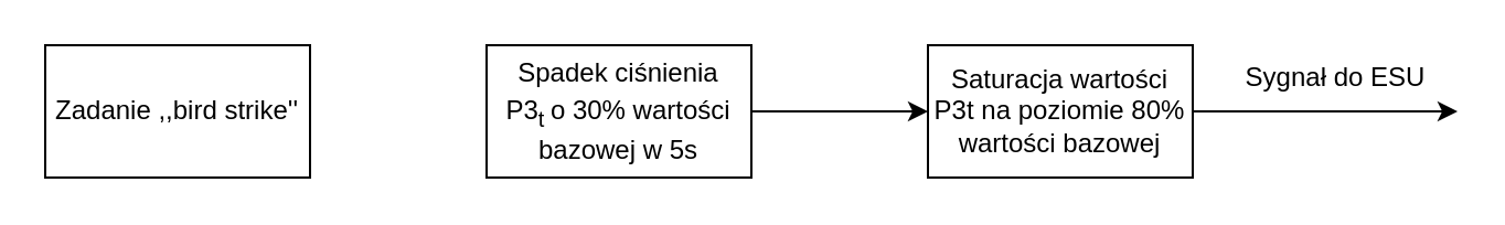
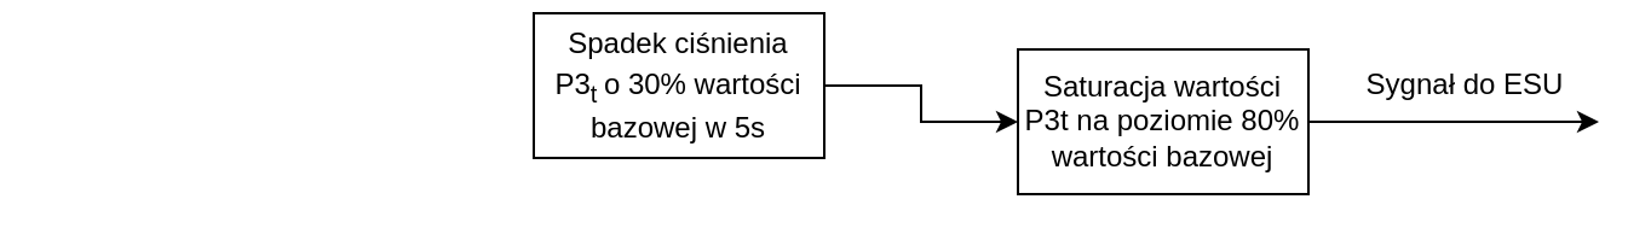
  <mxCell id="0" />
  <mxCell id="1" parent="0" />
- <mxCell id="2" value="Zadanie ,,bird strike''" style="rounded=0;whiteSpace=wrap;html=1;" vertex="1" parent="1"><mxGeometry x="20" y="20" width="120" height="60" as="geometry" /></mxCell>
  <mxCell id="3" value="" style="edgeStyle=orthogonalEdgeStyle;rounded=0;orthogonalLoop=1;jettySize=auto;html=1;" edge="1" parent="1" source="4" target="7"><mxGeometry relative="1" as="geometry" /></mxCell>
- <mxCell id="4" value="&lt;font style=&quot;font-size: 12px;&quot;&gt;Spadek ciśnienia P3&lt;sub style=&quot;&quot;&gt;t&lt;/sub&gt;&lt;sup style=&quot;&quot;&gt;&amp;nbsp;&lt;/sup&gt;o 30% wartości bazowej w 5s&lt;/font&gt;" style="rounded=0;whiteSpace=wrap;html=1;" vertex="1" parent="1"><mxGeometry x="220" y="20" width="120" height="60" as="geometry" /></mxCell>
+ <mxCell id="4" value="&lt;font style=&quot;font-size: 12px;&quot;&gt;Spadek ciśnienia P3&lt;sub style=&quot;&quot;&gt;t&lt;/sub&gt;&lt;sup style=&quot;&quot;&gt;&amp;nbsp;&lt;/sup&gt;o 30% wartości bazowej w 5s&lt;/font&gt;" style="rounded=0;whiteSpace=wrap;html=1;" vertex="1" parent="1"><mxGeometry x="220" y="5" width="120" height="60" as="geometry" /></mxCell>
  <mxCell id="5" value="Sygnał do ESU" style="text;html=1;strokeColor=none;fillColor=none;align=center;verticalAlign=middle;whiteSpace=wrap;rounded=0;fontSize=12;" vertex="1" parent="1"><mxGeometry x="560" y="20" width="90" height="30" as="geometry" /></mxCell>
  <mxCell id="6" style="edgeStyle=orthogonalEdgeStyle;rounded=0;orthogonalLoop=1;jettySize=auto;html=1;" edge="1" parent="1" source="7"><mxGeometry relative="1" as="geometry"><mxPoint x="660" y="50" as="targetPoint" /></mxGeometry></mxCell>
  <mxCell id="7" value="Saturacja wartości P3t na poziomie 80% wartości bazowej" style="whiteSpace=wrap;html=1;" vertex="1" parent="1"><mxGeometry x="420" y="20" width="120" height="60" as="geometry" /></mxCell>
